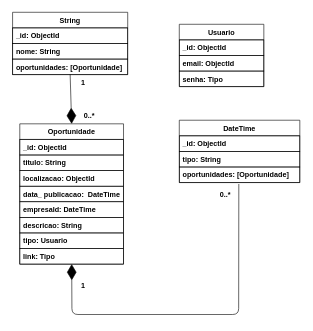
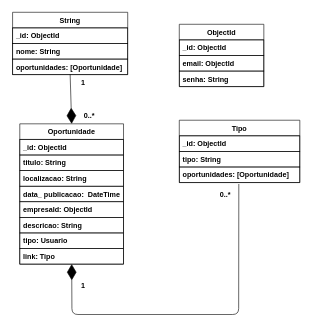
  <mxCell id="0" />
  <mxCell id="1" parent="0" />
  <mxCell id="2" value="String" style="swimlane;fontStyle=1;childLayout=stackLayout;horizontal=1;startSize=26;fillColor=none;horizontalStack=0;resizeParent=1;resizeParentMax=0;resizeLast=0;collapsible=1;marginBottom=0;fontColor=#000000;strokeColor=#000000;" parent="1" vertex="1"><mxGeometry x="20" y="20" width="192" height="104" as="geometry" /></mxCell>
  <mxCell id="3" value="_id: ObjectId" style="text;strokeColor=#000000;fillColor=none;align=left;verticalAlign=top;spacingLeft=4;spacingRight=4;overflow=hidden;rotatable=0;points=[[0,0.5],[1,0.5]];portConstraint=eastwest;fontColor=#000000;fontStyle=1" parent="2" vertex="1"><mxGeometry y="26" width="192" height="26" as="geometry" /></mxCell>
  <mxCell id="4" value="nome: String" style="text;strokeColor=#000000;fillColor=none;align=left;verticalAlign=top;spacingLeft=4;spacingRight=4;overflow=hidden;rotatable=0;points=[[0,0.5],[1,0.5]];portConstraint=eastwest;fontColor=#000000;fontStyle=1" parent="2" vertex="1"><mxGeometry y="52" width="192" height="26" as="geometry" /></mxCell>
  <mxCell id="5" value="oportunidades: [Oportunidade]" style="text;strokeColor=#000000;fillColor=none;align=left;verticalAlign=top;spacingLeft=4;spacingRight=4;overflow=hidden;rotatable=0;points=[[0,0.5],[1,0.5]];portConstraint=eastwest;fontColor=#000000;fontStyle=1" parent="2" vertex="1"><mxGeometry y="78" width="192" height="26" as="geometry" /></mxCell>
  <mxCell id="6" value="Oportunidade" style="swimlane;fontStyle=1;childLayout=stackLayout;horizontal=1;startSize=26;fillColor=none;horizontalStack=0;resizeParent=1;resizeParentMax=0;resizeLast=0;collapsible=1;marginBottom=0;fontColor=#000000;strokeColor=#000000;" parent="1" vertex="1"><mxGeometry x="32" y="206" width="173" height="234" as="geometry" /></mxCell>
  <mxCell id="7" value="_id: ObjectId" style="text;strokeColor=#000000;fillColor=none;align=left;verticalAlign=top;spacingLeft=4;spacingRight=4;overflow=hidden;rotatable=0;points=[[0,0.5],[1,0.5]];portConstraint=eastwest;fontColor=#000000;fontStyle=1" parent="6" vertex="1"><mxGeometry y="26" width="173" height="26" as="geometry" /></mxCell>
  <mxCell id="8" value="titulo: String" style="text;strokeColor=#000000;fillColor=none;align=left;verticalAlign=top;spacingLeft=4;spacingRight=4;overflow=hidden;rotatable=0;points=[[0,0.5],[1,0.5]];portConstraint=eastwest;fontColor=#000000;fontStyle=1" parent="6" vertex="1"><mxGeometry y="52" width="173" height="26" as="geometry" /></mxCell>
- <mxCell id="9" value="localizacao: ObjectId" style="text;strokeColor=#000000;fillColor=none;align=left;verticalAlign=top;spacingLeft=4;spacingRight=4;overflow=hidden;rotatable=0;points=[[0,0.5],[1,0.5]];portConstraint=eastwest;fontColor=#000000;fontStyle=1" parent="6" vertex="1"><mxGeometry y="78" width="173" height="26" as="geometry" /></mxCell>
+ <mxCell id="9" value="localizacao: String" style="text;strokeColor=#000000;fillColor=none;align=left;verticalAlign=top;spacingLeft=4;spacingRight=4;overflow=hidden;rotatable=0;points=[[0,0.5],[1,0.5]];portConstraint=eastwest;fontColor=#000000;fontStyle=1" parent="6" vertex="1"><mxGeometry y="78" width="173" height="26" as="geometry" /></mxCell>
  <mxCell id="10" value="data_ publicacao:  DateTime" style="text;strokeColor=#000000;fillColor=none;align=left;verticalAlign=top;spacingLeft=4;spacingRight=4;overflow=hidden;rotatable=0;points=[[0,0.5],[1,0.5]];portConstraint=eastwest;fontColor=#000000;fontStyle=1" vertex="1" parent="6"><mxGeometry y="104" width="173" height="26" as="geometry" /></mxCell>
- <mxCell id="11" value="empresaId: DateTime" style="text;strokeColor=#000000;fillColor=none;align=left;verticalAlign=top;spacingLeft=4;spacingRight=4;overflow=hidden;rotatable=0;points=[[0,0.5],[1,0.5]];portConstraint=eastwest;fontColor=#000000;fontStyle=1" parent="6" vertex="1"><mxGeometry y="130" width="173" height="26" as="geometry" /></mxCell>
+ <mxCell id="11" value="empresaId: ObjectId" style="text;strokeColor=#000000;fillColor=none;align=left;verticalAlign=top;spacingLeft=4;spacingRight=4;overflow=hidden;rotatable=0;points=[[0,0.5],[1,0.5]];portConstraint=eastwest;fontColor=#000000;fontStyle=1" parent="6" vertex="1"><mxGeometry y="130" width="173" height="26" as="geometry" /></mxCell>
  <mxCell id="12" value="descricao: String" style="text;strokeColor=#000000;fillColor=none;align=left;verticalAlign=top;spacingLeft=4;spacingRight=4;overflow=hidden;rotatable=0;points=[[0,0.5],[1,0.5]];portConstraint=eastwest;fontColor=#000000;fontStyle=1" parent="6" vertex="1"><mxGeometry y="156" width="173" height="26" as="geometry" /></mxCell>
  <mxCell id="13" value="tipo: Usuario" style="text;strokeColor=#000000;fillColor=none;align=left;verticalAlign=top;spacingLeft=4;spacingRight=4;overflow=hidden;rotatable=0;points=[[0,0.5],[1,0.5]];portConstraint=eastwest;fontColor=#000000;fontStyle=1" parent="6" vertex="1"><mxGeometry y="182" width="173" height="26" as="geometry" /></mxCell>
  <mxCell id="14" value="link: Tipo" style="text;strokeColor=#000000;fillColor=none;align=left;verticalAlign=top;spacingLeft=4;spacingRight=4;overflow=hidden;rotatable=0;points=[[0,0.5],[1,0.5]];portConstraint=eastwest;fontColor=#000000;fontStyle=1" vertex="1" parent="6"><mxGeometry y="208" width="173" height="26" as="geometry" /></mxCell>
  <mxCell id="15" value="" style="endArrow=diamondThin;endFill=1;endSize=24;html=1;entryX=0.5;entryY=0;entryDx=0;entryDy=0;fontColor=#000000;fontStyle=1;strokeColor=#000000;exitX=0.225;exitY=-0.012;exitDx=0;exitDy=0;exitPerimeter=0;" parent="1" source="17" target="6" edge="1"><mxGeometry width="160" relative="1" as="geometry"><mxPoint x="109" y="128" as="sourcePoint" /><mxPoint x="118" y="84" as="targetPoint" /></mxGeometry></mxCell>
  <mxCell id="16" value="0..*" style="text;align=center;fontStyle=1;verticalAlign=middle;spacingLeft=3;spacingRight=3;strokeColor=none;rotatable=0;points=[[0,0.5],[1,0.5]];portConstraint=eastwest;fontColor=#000000;" parent="1" vertex="1"><mxGeometry x="108" y="178" width="80" height="26" as="geometry" /></mxCell>
  <mxCell id="17" value="1" style="text;align=center;fontStyle=1;verticalAlign=middle;spacingLeft=3;spacingRight=3;strokeColor=none;rotatable=0;points=[[0,0.5],[1,0.5]];portConstraint=eastwest;fontColor=#000000;" parent="1" vertex="1"><mxGeometry x="98" y="124" width="80" height="27" as="geometry" /></mxCell>
- <mxCell id="18" value="Usuario" style="swimlane;fontStyle=1;childLayout=stackLayout;horizontal=1;startSize=26;fillColor=none;horizontalStack=0;resizeParent=1;resizeParentMax=0;resizeLast=0;collapsible=1;marginBottom=0;fontColor=#000000;strokeColor=#000000;" parent="1" vertex="1"><mxGeometry x="298" y="40" width="141" height="104" as="geometry" /></mxCell>
+ <mxCell id="18" value="ObjectId" style="swimlane;fontStyle=1;childLayout=stackLayout;horizontal=1;startSize=26;fillColor=none;horizontalStack=0;resizeParent=1;resizeParentMax=0;resizeLast=0;collapsible=1;marginBottom=0;fontColor=#000000;strokeColor=#000000;" parent="1" vertex="1"><mxGeometry x="298" y="40" width="141" height="104" as="geometry" /></mxCell>
  <mxCell id="19" value="_id: ObjectId" style="text;strokeColor=#000000;fillColor=none;align=left;verticalAlign=top;spacingLeft=4;spacingRight=4;overflow=hidden;rotatable=0;points=[[0,0.5],[1,0.5]];portConstraint=eastwest;fontColor=#000000;fontStyle=1" parent="18" vertex="1"><mxGeometry y="26" width="141" height="26" as="geometry" /></mxCell>
  <mxCell id="20" value="email: ObjectId" style="text;strokeColor=#000000;fillColor=none;align=left;verticalAlign=top;spacingLeft=4;spacingRight=4;overflow=hidden;rotatable=0;points=[[0,0.5],[1,0.5]];portConstraint=eastwest;fontColor=#000000;fontStyle=1" parent="18" vertex="1"><mxGeometry y="52" width="141" height="26" as="geometry" /></mxCell>
- <mxCell id="21" value="senha: Tipo" style="text;strokeColor=#000000;fillColor=none;align=left;verticalAlign=top;spacingLeft=4;spacingRight=4;overflow=hidden;rotatable=0;points=[[0,0.5],[1,0.5]];portConstraint=eastwest;fontColor=#000000;fontStyle=1" parent="18" vertex="1"><mxGeometry y="78" width="141" height="26" as="geometry" /></mxCell>
- <mxCell id="22" value="DateTime" style="swimlane;fontStyle=1;childLayout=stackLayout;horizontal=1;startSize=26;fillColor=none;horizontalStack=0;resizeParent=1;resizeParentMax=0;resizeLast=0;collapsible=1;marginBottom=0;fontColor=#000000;strokeColor=#000000;" parent="1" vertex="1"><mxGeometry x="298" y="200" width="201" height="104" as="geometry" /></mxCell>
+ <mxCell id="21" value="senha: String" style="text;strokeColor=#000000;fillColor=none;align=left;verticalAlign=top;spacingLeft=4;spacingRight=4;overflow=hidden;rotatable=0;points=[[0,0.5],[1,0.5]];portConstraint=eastwest;fontColor=#000000;fontStyle=1" parent="18" vertex="1"><mxGeometry y="78" width="141" height="26" as="geometry" /></mxCell>
+ <mxCell id="22" value="Tipo" style="swimlane;fontStyle=1;childLayout=stackLayout;horizontal=1;startSize=26;fillColor=none;horizontalStack=0;resizeParent=1;resizeParentMax=0;resizeLast=0;collapsible=1;marginBottom=0;fontColor=#000000;strokeColor=#000000;" parent="1" vertex="1"><mxGeometry x="298" y="200" width="201" height="104" as="geometry" /></mxCell>
  <mxCell id="23" value="_id: ObjectId" style="text;strokeColor=#000000;fillColor=none;align=left;verticalAlign=top;spacingLeft=4;spacingRight=4;overflow=hidden;rotatable=0;points=[[0,0.5],[1,0.5]];portConstraint=eastwest;fontColor=#000000;fontStyle=1" parent="22" vertex="1"><mxGeometry y="26" width="201" height="26" as="geometry" /></mxCell>
  <mxCell id="24" value="tipo: String" style="text;strokeColor=#000000;fillColor=none;align=left;verticalAlign=top;spacingLeft=4;spacingRight=4;overflow=hidden;rotatable=0;points=[[0,0.5],[1,0.5]];portConstraint=eastwest;fontColor=#000000;fontStyle=1" parent="22" vertex="1"><mxGeometry y="52" width="201" height="26" as="geometry" /></mxCell>
  <mxCell id="25" value="oportunidades: [Oportunidade]" style="text;strokeColor=#000000;fillColor=none;align=left;verticalAlign=top;spacingLeft=4;spacingRight=4;overflow=hidden;rotatable=0;points=[[0,0.5],[1,0.5]];portConstraint=eastwest;fontColor=#000000;fontStyle=1" parent="22" vertex="1"><mxGeometry y="78" width="201" height="26" as="geometry" /></mxCell>
  <mxCell id="26" value="" style="endArrow=diamondThin;endFill=1;endSize=24;html=1;strokeColor=#000000;exitX=0.494;exitY=1.09;exitDx=0;exitDy=0;exitPerimeter=0;" parent="1" source="25" target="14" edge="1"><mxGeometry width="160" relative="1" as="geometry"><mxPoint x="411" y="338" as="sourcePoint" /><mxPoint x="109.64" y="493.994" as="targetPoint" /><Array as="points"><mxPoint x="397" y="524" /><mxPoint x="119" y="524" /></Array></mxGeometry></mxCell>
  <mxCell id="27" value="0..*" style="text;align=center;fontStyle=1;verticalAlign=middle;spacingLeft=3;spacingRight=3;strokeColor=none;rotatable=0;points=[[0,0.5],[1,0.5]];portConstraint=eastwest;fontColor=#000000;" parent="1" vertex="1"><mxGeometry x="335" y="311" width="80" height="26" as="geometry" /></mxCell>
  <mxCell id="28" value="1" style="text;align=center;fontStyle=1;verticalAlign=middle;spacingLeft=3;spacingRight=3;strokeColor=none;rotatable=0;points=[[0,0.5],[1,0.5]];portConstraint=eastwest;fontColor=#000000;" vertex="1" parent="1"><mxGeometry x="98" y="462" width="80" height="27" as="geometry" /></mxCell>
